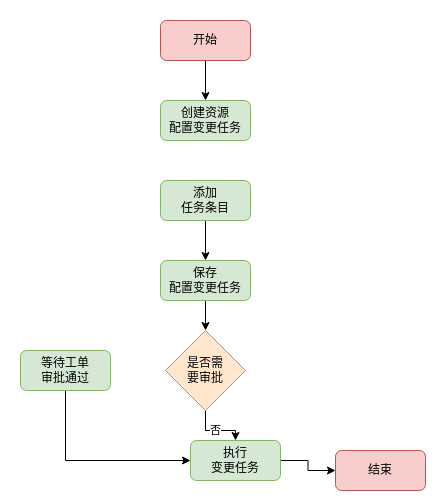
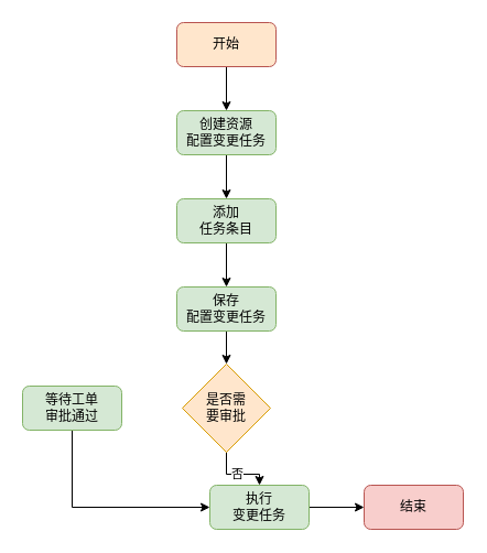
  <mxCell id="0" />
  <mxCell id="1" parent="0" />
+ <mxCell id="2" style="edgeStyle=orthogonalEdgeStyle;rounded=0;orthogonalLoop=1;jettySize=auto;html=1;entryX=0.5;entryY=0;entryDx=0;entryDy=0;" edge="1" parent="1" source="3" target="5"><mxGeometry relative="1" as="geometry" /></mxCell>
  <mxCell id="3" value="创建资源&lt;br&gt;配置变更任务" style="rounded=1;whiteSpace=wrap;html=1;fillColor=#d5e8d4;strokeColor=#82b366;" vertex="1" parent="1"><mxGeometry x="160" y="100" width="90" height="40" as="geometry" /></mxCell>
  <mxCell id="4" style="edgeStyle=orthogonalEdgeStyle;rounded=0;orthogonalLoop=1;jettySize=auto;html=1;exitX=0.5;exitY=1;exitDx=0;exitDy=0;entryX=0.5;entryY=0;entryDx=0;entryDy=0;" edge="1" parent="1" source="5" target="7"><mxGeometry relative="1" as="geometry" /></mxCell>
  <mxCell id="5" value="添加&lt;br&gt;任务条目" style="rounded=1;whiteSpace=wrap;html=1;fillColor=#d5e8d4;strokeColor=#82b366;" vertex="1" parent="1"><mxGeometry x="160" y="180" width="90" height="40" as="geometry" /></mxCell>
  <mxCell id="6" style="edgeStyle=orthogonalEdgeStyle;rounded=0;orthogonalLoop=1;jettySize=auto;html=1;exitX=0.5;exitY=1;exitDx=0;exitDy=0;" edge="1" parent="1" source="7"><mxGeometry relative="1" as="geometry"><mxPoint x="205" y="330" as="targetPoint" /></mxGeometry></mxCell>
  <mxCell id="7" value="保存&lt;br&gt;配置变更任务" style="rounded=1;whiteSpace=wrap;html=1;fillColor=#d5e8d4;strokeColor=#82b366;" vertex="1" parent="1"><mxGeometry x="160" y="260" width="90" height="40" as="geometry" /></mxCell>
  <mxCell id="8" value="否" style="edgeStyle=orthogonalEdgeStyle;rounded=0;orthogonalLoop=1;jettySize=auto;html=1;exitX=0.5;exitY=1;exitDx=0;exitDy=0;entryX=0.5;entryY=0;entryDx=0;entryDy=0;" edge="1" parent="1" source="9" target="13"><mxGeometry relative="1" as="geometry"><mxPoint x="205" y="460" as="targetPoint" /></mxGeometry></mxCell>
  <mxCell id="9" value="是否需&lt;br&gt;要审批" style="rhombus;whiteSpace=wrap;html=1;fillColor=#ffe6cc;strokeColor=#d79b00;" vertex="1" parent="1"><mxGeometry x="165" y="330" width="80" height="80" as="geometry" /></mxCell>
  <mxCell id="10" style="edgeStyle=orthogonalEdgeStyle;rounded=0;orthogonalLoop=1;jettySize=auto;html=1;exitX=0.5;exitY=1;exitDx=0;exitDy=0;entryX=0;entryY=0.5;entryDx=0;entryDy=0;" edge="1" parent="1" source="11" target="13"><mxGeometry relative="1" as="geometry" /></mxCell>
  <mxCell id="11" value="等待工单&lt;br&gt;审批通过" style="rounded=1;whiteSpace=wrap;html=1;fillColor=#d5e8d4;strokeColor=#82b366;" vertex="1" parent="1"><mxGeometry x="20" y="350" width="90" height="40" as="geometry" /></mxCell>
  <mxCell id="12" style="edgeStyle=orthogonalEdgeStyle;rounded=0;orthogonalLoop=1;jettySize=auto;html=1;exitX=1;exitY=0.5;exitDx=0;exitDy=0;entryX=0;entryY=0.5;entryDx=0;entryDy=0;" edge="1" parent="1" source="13" target="14"><mxGeometry relative="1" as="geometry" /></mxCell>
  <mxCell id="13" value="执行&lt;br&gt;变更任务" style="rounded=1;whiteSpace=wrap;html=1;fillColor=#d5e8d4;strokeColor=#82b366;" vertex="1" parent="1"><mxGeometry x="190" y="440" width="90" height="40" as="geometry" /></mxCell>
- <mxCell id="14" value="结束" style="rounded=1;whiteSpace=wrap;html=1;fillColor=#f8cecc;strokeColor=#b85450;" vertex="1" parent="1"><mxGeometry x="335" y="450" width="90" height="40" as="geometry" /></mxCell>
+ <mxCell id="14" value="结束" style="rounded=1;whiteSpace=wrap;html=1;fillColor=#f8cecc;strokeColor=#b85450;" vertex="1" parent="1"><mxGeometry x="330" y="440" width="90" height="40" as="geometry" /></mxCell>
  <mxCell id="15" style="edgeStyle=orthogonalEdgeStyle;rounded=0;orthogonalLoop=1;jettySize=auto;html=1;exitX=0.5;exitY=1;exitDx=0;exitDy=0;entryX=0.5;entryY=0;entryDx=0;entryDy=0;" edge="1" parent="1" source="16" target="3"><mxGeometry relative="1" as="geometry" /></mxCell>
- <mxCell id="16" value="开始" style="rounded=1;whiteSpace=wrap;html=1;fillColor=#f8cecc;strokeColor=#b85450;" vertex="1" parent="1"><mxGeometry x="160" y="20" width="90" height="40" as="geometry" /></mxCell>
+ <mxCell id="16" value="开始" style="rounded=1;whiteSpace=wrap;html=1;fillColor=#ffe6cc;strokeColor=#b85450;" vertex="1" parent="1"><mxGeometry x="160" y="20" width="90" height="40" as="geometry" /></mxCell>
